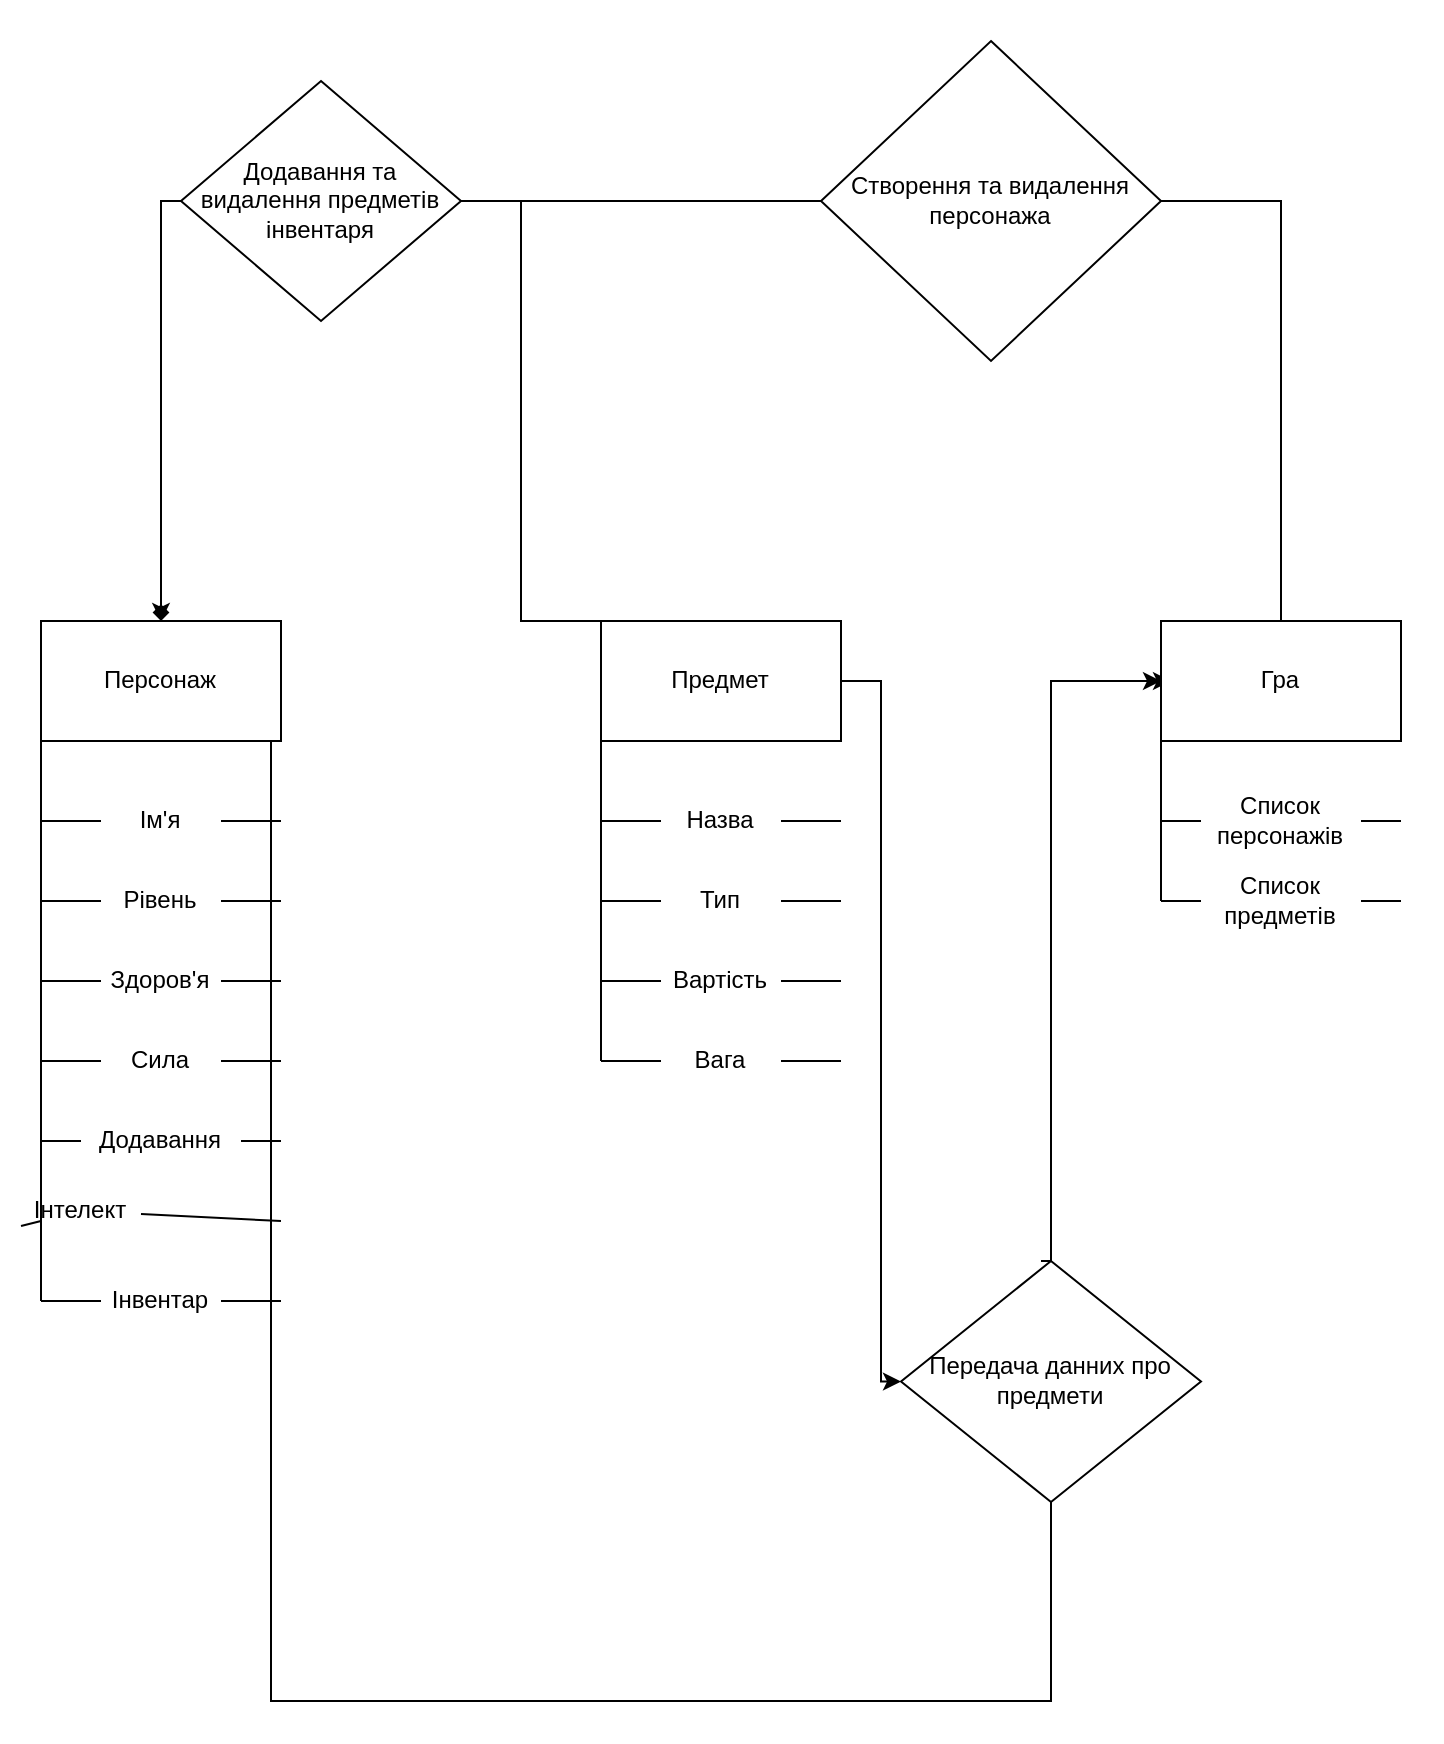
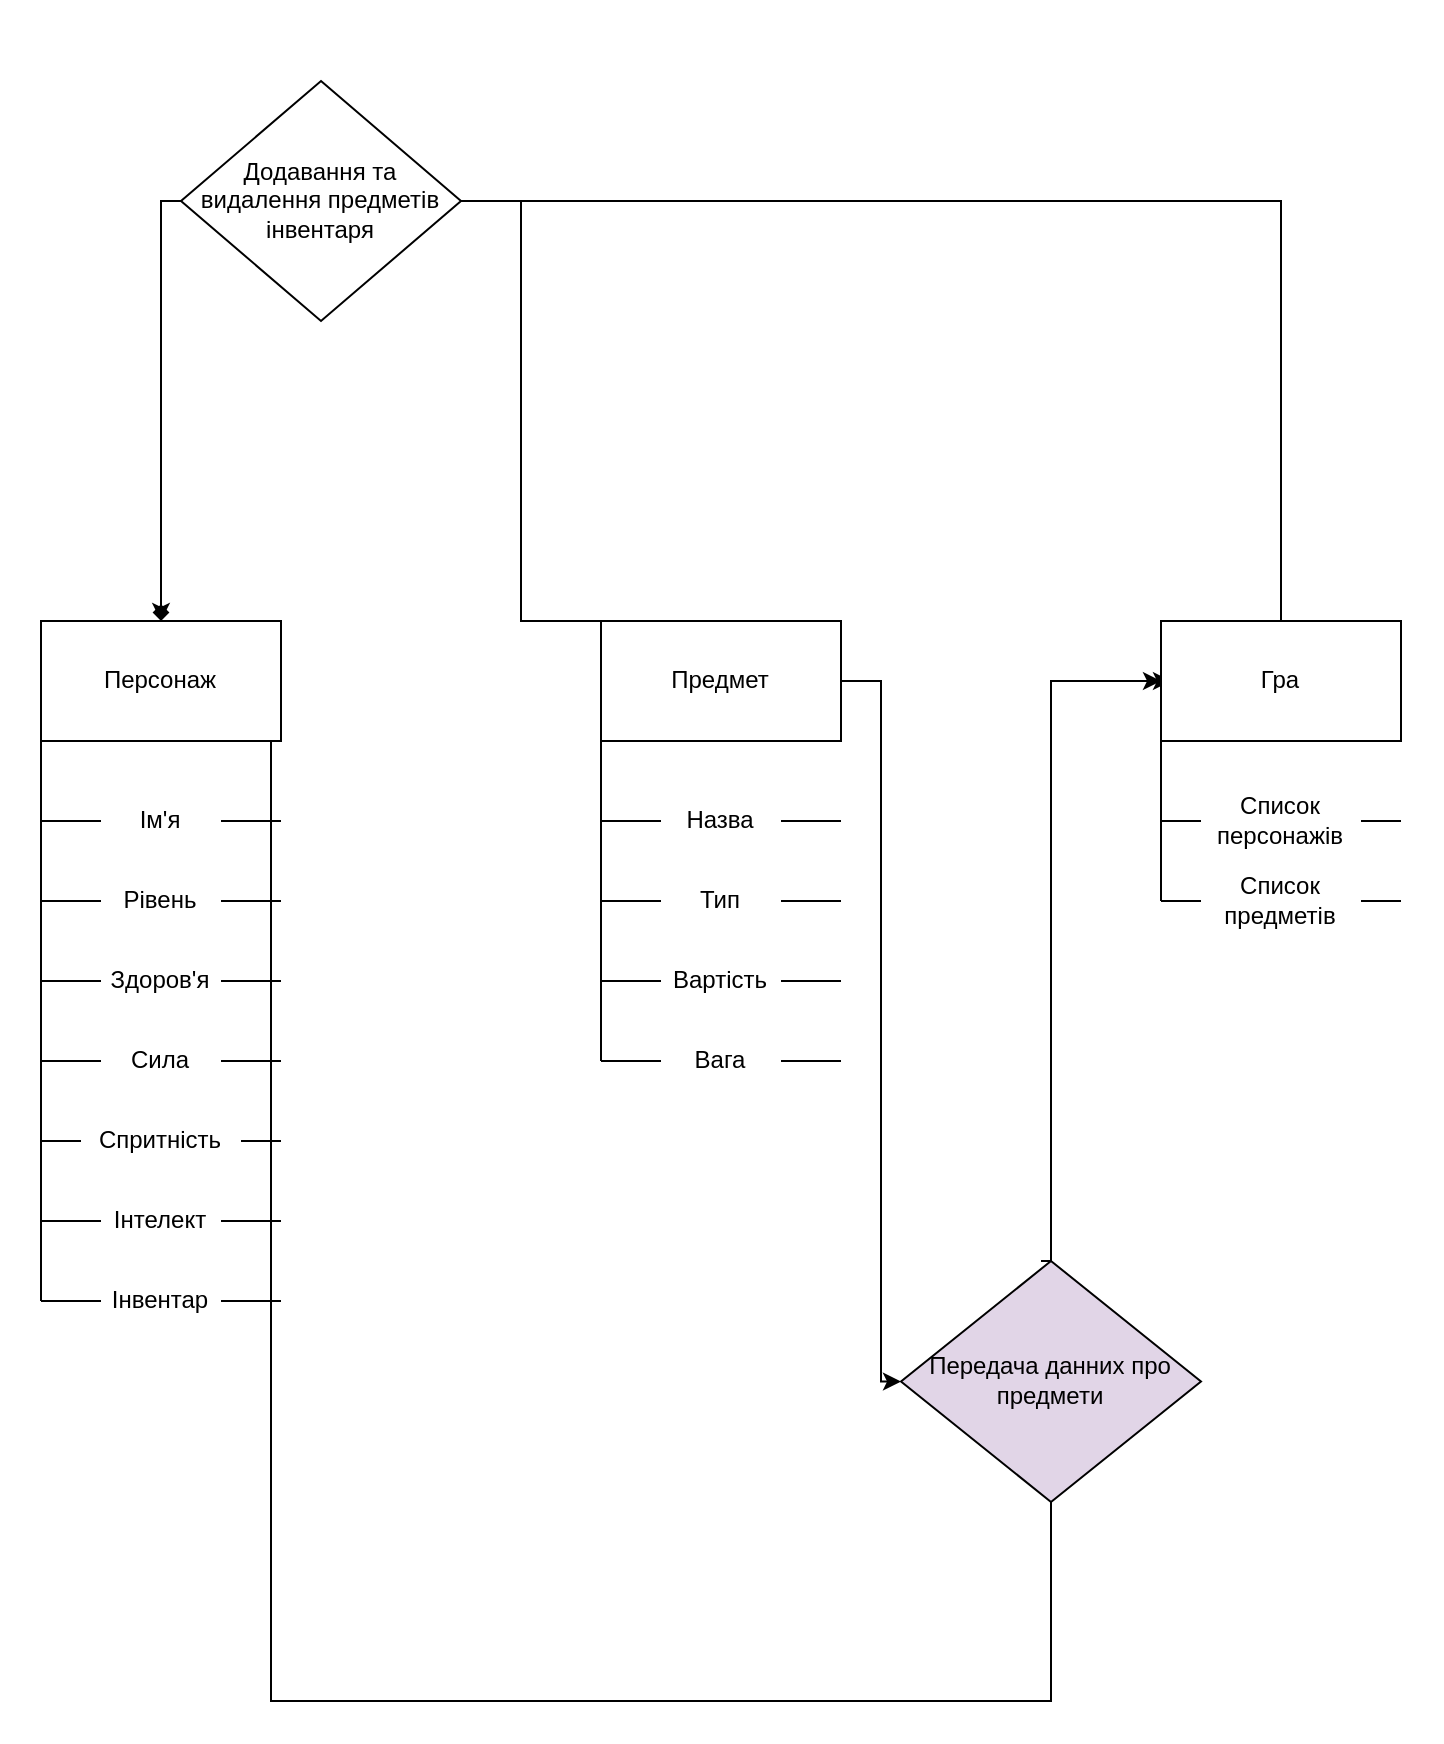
  <mxCell id="0" />
  <mxCell id="1" parent="0" />
  <mxCell id="2" style="edgeStyle=orthogonalEdgeStyle;rounded=0;orthogonalLoop=1;jettySize=auto;html=1;exitX=1;exitY=0.5;exitDx=0;exitDy=0;entryX=0;entryY=0.5;entryDx=0;entryDy=0;" edge="1" parent="1"><mxGeometry relative="1" as="geometry"><mxPoint x="135" y="340" as="sourcePoint" /><mxPoint x="585" y="340" as="targetPoint" /><Array as="points"><mxPoint x="135" y="850" /><mxPoint x="525" y="850" /><mxPoint x="525" y="340" /></Array></mxGeometry></mxCell>
  <mxCell id="3" value="Персонаж" style="rounded=0;whiteSpace=wrap;html=1;" vertex="1" parent="1"><mxGeometry x="20" y="310" width="120" height="60" as="geometry" /></mxCell>
  <mxCell id="4" value="" style="endArrow=none;html=1;rounded=0;entryX=0;entryY=1;entryDx=0;entryDy=0;" edge="1" parent="1" target="3"><mxGeometry width="50" height="50" relative="1" as="geometry"><mxPoint x="20" y="650" as="sourcePoint" /><mxPoint x="160" y="560" as="targetPoint" /></mxGeometry></mxCell>
  <mxCell id="5" value="" style="endArrow=none;html=1;rounded=0;" edge="1" parent="1" source="11"><mxGeometry width="50" height="50" relative="1" as="geometry"><mxPoint x="20" y="410" as="sourcePoint" /><mxPoint x="140" y="410" as="targetPoint" /></mxGeometry></mxCell>
  <mxCell id="6" value="" style="endArrow=none;html=1;rounded=0;" edge="1" parent="1" source="13"><mxGeometry width="50" height="50" relative="1" as="geometry"><mxPoint x="20" y="450" as="sourcePoint" /><mxPoint x="140" y="450" as="targetPoint" /></mxGeometry></mxCell>
  <mxCell id="7" value="" style="endArrow=none;html=1;rounded=0;" edge="1" parent="1" source="15"><mxGeometry width="50" height="50" relative="1" as="geometry"><mxPoint x="20" y="490" as="sourcePoint" /><mxPoint x="140" y="490" as="targetPoint" /></mxGeometry></mxCell>
  <mxCell id="8" value="" style="endArrow=none;html=1;rounded=0;" edge="1" parent="1" source="17"><mxGeometry width="50" height="50" relative="1" as="geometry"><mxPoint x="20" y="530" as="sourcePoint" /><mxPoint x="140" y="530" as="targetPoint" /></mxGeometry></mxCell>
  <mxCell id="9" value="" style="endArrow=none;html=1;rounded=0;" edge="1" parent="1"><mxGeometry width="50" height="50" relative="1" as="geometry"><mxPoint x="120" y="570" as="sourcePoint" /><mxPoint x="140" y="570" as="targetPoint" /></mxGeometry></mxCell>
  <mxCell id="10" value="" style="endArrow=none;html=1;rounded=0;" edge="1" parent="1" target="11"><mxGeometry width="50" height="50" relative="1" as="geometry"><mxPoint x="20" y="410" as="sourcePoint" /><mxPoint x="140" y="410" as="targetPoint" /></mxGeometry></mxCell>
  <mxCell id="11" value="Ім'я" style="text;html=1;align=center;verticalAlign=middle;whiteSpace=wrap;rounded=0;" vertex="1" parent="1"><mxGeometry x="50" y="400" width="60" height="20" as="geometry" /></mxCell>
  <mxCell id="12" value="" style="endArrow=none;html=1;rounded=0;" edge="1" parent="1" target="13"><mxGeometry width="50" height="50" relative="1" as="geometry"><mxPoint x="20" y="450" as="sourcePoint" /><mxPoint x="140" y="450" as="targetPoint" /></mxGeometry></mxCell>
  <mxCell id="13" value="Рівень" style="text;html=1;align=center;verticalAlign=middle;whiteSpace=wrap;rounded=0;" vertex="1" parent="1"><mxGeometry x="50" y="440" width="60" height="20" as="geometry" /></mxCell>
  <mxCell id="14" value="" style="endArrow=none;html=1;rounded=0;" edge="1" parent="1" target="15"><mxGeometry width="50" height="50" relative="1" as="geometry"><mxPoint x="20" y="490" as="sourcePoint" /><mxPoint x="140" y="490" as="targetPoint" /></mxGeometry></mxCell>
  <mxCell id="15" value="Здоров'я" style="text;html=1;align=center;verticalAlign=middle;whiteSpace=wrap;rounded=0;" vertex="1" parent="1"><mxGeometry x="50" y="480" width="60" height="20" as="geometry" /></mxCell>
  <mxCell id="16" value="" style="endArrow=none;html=1;rounded=0;" edge="1" parent="1" target="17"><mxGeometry width="50" height="50" relative="1" as="geometry"><mxPoint x="20" y="530" as="sourcePoint" /><mxPoint x="140" y="530" as="targetPoint" /></mxGeometry></mxCell>
  <mxCell id="17" value="Сила" style="text;html=1;align=center;verticalAlign=middle;whiteSpace=wrap;rounded=0;" vertex="1" parent="1"><mxGeometry x="50" y="520" width="60" height="20" as="geometry" /></mxCell>
  <mxCell id="18" value="" style="endArrow=none;html=1;rounded=0;" edge="1" parent="1" source="22"><mxGeometry width="50" height="50" relative="1" as="geometry"><mxPoint x="20" y="610" as="sourcePoint" /><mxPoint x="140" y="610" as="targetPoint" /></mxGeometry></mxCell>
  <mxCell id="19" value="" style="endArrow=none;html=1;rounded=0;" edge="1" parent="1"><mxGeometry width="50" height="50" relative="1" as="geometry"><mxPoint x="20" y="570" as="sourcePoint" /><mxPoint x="40" y="570" as="targetPoint" /></mxGeometry></mxCell>
- <mxCell id="20" value="Додавання" style="text;html=1;align=center;verticalAlign=middle;whiteSpace=wrap;rounded=0;" vertex="1" parent="1"><mxGeometry x="50" y="560" width="60" height="20" as="geometry" /></mxCell>
+ <mxCell id="20" value="Спритність" style="text;html=1;align=center;verticalAlign=middle;whiteSpace=wrap;rounded=0;" vertex="1" parent="1"><mxGeometry x="50" y="560" width="60" height="20" as="geometry" /></mxCell>
  <mxCell id="21" value="" style="endArrow=none;html=1;rounded=0;" edge="1" parent="1" target="22"><mxGeometry width="50" height="50" relative="1" as="geometry"><mxPoint x="20" y="610" as="sourcePoint" /><mxPoint x="140" y="610" as="targetPoint" /></mxGeometry></mxCell>
- <mxCell id="22" value="Інтелект" style="text;html=1;align=center;verticalAlign=middle;whiteSpace=wrap;rounded=0;" vertex="1" parent="1"><mxGeometry x="10" y="595" width="60" height="20" as="geometry" /></mxCell>
+ <mxCell id="22" value="Інтелект" style="text;html=1;align=center;verticalAlign=middle;whiteSpace=wrap;rounded=0;" vertex="1" parent="1"><mxGeometry x="50" y="600" width="60" height="20" as="geometry" /></mxCell>
  <mxCell id="23" value="" style="endArrow=none;html=1;rounded=0;" edge="1" parent="1" source="25"><mxGeometry width="50" height="50" relative="1" as="geometry"><mxPoint x="20" y="650" as="sourcePoint" /><mxPoint x="140" y="650" as="targetPoint" /></mxGeometry></mxCell>
  <mxCell id="24" value="" style="endArrow=none;html=1;rounded=0;" edge="1" parent="1" target="25"><mxGeometry width="50" height="50" relative="1" as="geometry"><mxPoint x="20" y="650" as="sourcePoint" /><mxPoint x="140" y="650" as="targetPoint" /></mxGeometry></mxCell>
  <mxCell id="25" value="Інвентар" style="text;html=1;align=center;verticalAlign=middle;whiteSpace=wrap;rounded=0;" vertex="1" parent="1"><mxGeometry x="50" y="640" width="60" height="20" as="geometry" /></mxCell>
  <mxCell id="26" style="edgeStyle=orthogonalEdgeStyle;rounded=0;orthogonalLoop=1;jettySize=auto;html=1;exitX=0;exitY=0.5;exitDx=0;exitDy=0;entryX=0.5;entryY=0;entryDx=0;entryDy=0;endArrow=diamond;" edge="1" parent="1" source="28" target="3"><mxGeometry relative="1" as="geometry"><mxPoint x="270" y="180" as="targetPoint" /><Array as="points"><mxPoint x="300" y="310" /><mxPoint x="260" y="310" /><mxPoint x="260" y="100" /><mxPoint x="80" y="100" /></Array></mxGeometry></mxCell>
  <mxCell id="27" style="edgeStyle=orthogonalEdgeStyle;rounded=0;orthogonalLoop=1;jettySize=auto;html=1;exitX=0.5;exitY=0;exitDx=0;exitDy=0;entryX=0;entryY=0.5;entryDx=0;entryDy=0;" edge="1" parent="1" target="43"><mxGeometry relative="1" as="geometry"><mxPoint x="520" y="629.97" as="sourcePoint" /><mxPoint x="575" y="339.97" as="targetPoint" /><Array as="points"><mxPoint x="525" y="630" /><mxPoint x="525" y="340" /></Array></mxGeometry></mxCell>
  <mxCell id="28" value="Предмет" style="rounded=0;whiteSpace=wrap;html=1;" vertex="1" parent="1"><mxGeometry x="300" y="310" width="120" height="60" as="geometry" /></mxCell>
  <mxCell id="29" value="" style="endArrow=none;html=1;rounded=0;entryX=0;entryY=1;entryDx=0;entryDy=0;" edge="1" parent="1" target="28"><mxGeometry width="50" height="50" relative="1" as="geometry"><mxPoint x="300" y="530" as="sourcePoint" /><mxPoint x="440" y="560" as="targetPoint" /></mxGeometry></mxCell>
  <mxCell id="30" value="" style="endArrow=none;html=1;rounded=0;" edge="1" parent="1" source="35"><mxGeometry width="50" height="50" relative="1" as="geometry"><mxPoint x="300" y="410" as="sourcePoint" /><mxPoint x="420" y="410" as="targetPoint" /></mxGeometry></mxCell>
  <mxCell id="31" value="" style="endArrow=none;html=1;rounded=0;" edge="1" parent="1" source="37"><mxGeometry width="50" height="50" relative="1" as="geometry"><mxPoint x="300" y="450" as="sourcePoint" /><mxPoint x="420" y="450" as="targetPoint" /></mxGeometry></mxCell>
  <mxCell id="32" value="" style="endArrow=none;html=1;rounded=0;" edge="1" parent="1" source="39"><mxGeometry width="50" height="50" relative="1" as="geometry"><mxPoint x="300" y="490" as="sourcePoint" /><mxPoint x="420" y="490" as="targetPoint" /></mxGeometry></mxCell>
  <mxCell id="33" value="" style="endArrow=none;html=1;rounded=0;" edge="1" parent="1" source="41"><mxGeometry width="50" height="50" relative="1" as="geometry"><mxPoint x="300" y="530" as="sourcePoint" /><mxPoint x="420" y="530" as="targetPoint" /></mxGeometry></mxCell>
  <mxCell id="34" value="" style="endArrow=none;html=1;rounded=0;" edge="1" parent="1" target="35"><mxGeometry width="50" height="50" relative="1" as="geometry"><mxPoint x="300" y="410" as="sourcePoint" /><mxPoint x="420" y="410" as="targetPoint" /></mxGeometry></mxCell>
  <mxCell id="35" value="Назва" style="text;html=1;align=center;verticalAlign=middle;whiteSpace=wrap;rounded=0;" vertex="1" parent="1"><mxGeometry x="330" y="400" width="60" height="20" as="geometry" /></mxCell>
  <mxCell id="36" value="" style="endArrow=none;html=1;rounded=0;" edge="1" parent="1" target="37"><mxGeometry width="50" height="50" relative="1" as="geometry"><mxPoint x="300" y="450" as="sourcePoint" /><mxPoint x="420" y="450" as="targetPoint" /></mxGeometry></mxCell>
  <mxCell id="37" value="Тип" style="text;html=1;align=center;verticalAlign=middle;whiteSpace=wrap;rounded=0;" vertex="1" parent="1"><mxGeometry x="330" y="440" width="60" height="20" as="geometry" /></mxCell>
  <mxCell id="38" value="" style="endArrow=none;html=1;rounded=0;" edge="1" parent="1" target="39"><mxGeometry width="50" height="50" relative="1" as="geometry"><mxPoint x="300" y="490" as="sourcePoint" /><mxPoint x="420" y="490" as="targetPoint" /></mxGeometry></mxCell>
  <mxCell id="39" value="Вартість" style="text;html=1;align=center;verticalAlign=middle;whiteSpace=wrap;rounded=0;" vertex="1" parent="1"><mxGeometry x="330" y="480" width="60" height="20" as="geometry" /></mxCell>
  <mxCell id="40" value="" style="endArrow=none;html=1;rounded=0;" edge="1" parent="1" target="41"><mxGeometry width="50" height="50" relative="1" as="geometry"><mxPoint x="300" y="530" as="sourcePoint" /><mxPoint x="420" y="530" as="targetPoint" /></mxGeometry></mxCell>
  <mxCell id="41" value="Вага" style="text;html=1;align=center;verticalAlign=middle;whiteSpace=wrap;rounded=0;" vertex="1" parent="1"><mxGeometry x="330" y="520" width="60" height="20" as="geometry" /></mxCell>
  <mxCell id="42" style="edgeStyle=orthogonalEdgeStyle;rounded=0;orthogonalLoop=1;jettySize=auto;html=1;exitX=0.5;exitY=0;exitDx=0;exitDy=0;entryX=0.5;entryY=0;entryDx=0;entryDy=0;" edge="1" parent="1" source="43" target="3"><mxGeometry relative="1" as="geometry"><Array as="points"><mxPoint x="640" y="100" /><mxPoint x="80" y="100" /></Array></mxGeometry></mxCell>
  <mxCell id="43" value="Гра" style="rounded=0;whiteSpace=wrap;html=1;" vertex="1" parent="1"><mxGeometry x="580" y="310" width="120" height="60" as="geometry" /></mxCell>
  <mxCell id="44" value="" style="endArrow=none;html=1;rounded=0;" edge="1" parent="1"><mxGeometry width="50" height="50" relative="1" as="geometry"><mxPoint x="680" y="410" as="sourcePoint" /><mxPoint x="700" y="410" as="targetPoint" /></mxGeometry></mxCell>
  <mxCell id="45" value="" style="endArrow=none;html=1;rounded=0;" edge="1" parent="1"><mxGeometry width="50" height="50" relative="1" as="geometry"><mxPoint x="680" y="450" as="sourcePoint" /><mxPoint x="700" y="450" as="targetPoint" /></mxGeometry></mxCell>
  <mxCell id="46" value="" style="endArrow=none;html=1;rounded=0;" edge="1" parent="1"><mxGeometry width="50" height="50" relative="1" as="geometry"><mxPoint x="580" y="410" as="sourcePoint" /><mxPoint x="600" y="410" as="targetPoint" /></mxGeometry></mxCell>
  <mxCell id="47" value="Список персонажів" style="text;html=1;align=center;verticalAlign=middle;whiteSpace=wrap;rounded=0;" vertex="1" parent="1"><mxGeometry x="610" y="400" width="60" height="20" as="geometry" /></mxCell>
  <mxCell id="48" value="" style="endArrow=none;html=1;rounded=0;" edge="1" parent="1"><mxGeometry width="50" height="50" relative="1" as="geometry"><mxPoint x="580" y="450" as="sourcePoint" /><mxPoint x="600" y="450" as="targetPoint" /></mxGeometry></mxCell>
  <mxCell id="49" value="Список предметів" style="text;html=1;align=center;verticalAlign=middle;whiteSpace=wrap;rounded=0;" vertex="1" parent="1"><mxGeometry x="610" y="440" width="60" height="20" as="geometry" /></mxCell>
  <mxCell id="50" value="" style="endArrow=none;html=1;rounded=0;entryX=0;entryY=1;entryDx=0;entryDy=0;" edge="1" parent="1" target="43"><mxGeometry width="50" height="50" relative="1" as="geometry"><mxPoint x="580" y="450" as="sourcePoint" /><mxPoint x="660" y="380" as="targetPoint" /></mxGeometry></mxCell>
  <mxCell id="51" value="Додавання та видалення предметів інвентаря" style="rhombus;whiteSpace=wrap;html=1;" vertex="1" parent="1"><mxGeometry x="90" y="40" width="140" height="120" as="geometry" /></mxCell>
- <mxCell id="52" value="Створення та видалення персонажа" style="rhombus;whiteSpace=wrap;html=1;" vertex="1" parent="1"><mxGeometry x="410" y="20" width="170" height="160" as="geometry" /></mxCell>
  <mxCell id="53" value="" style="edgeStyle=orthogonalEdgeStyle;rounded=0;orthogonalLoop=1;jettySize=auto;html=1;exitX=1;exitY=0.5;exitDx=0;exitDy=0;entryX=0;entryY=0.5;entryDx=0;entryDy=0;" edge="1" parent="1" source="28" target="54"><mxGeometry relative="1" as="geometry"><mxPoint x="420" y="340" as="sourcePoint" /><mxPoint x="580" y="340" as="targetPoint" /><Array as="points"><mxPoint x="440" y="340" /><mxPoint x="440" y="690" /></Array></mxGeometry></mxCell>
- <mxCell id="54" value="Передача данних про предмети" style="rhombus;whiteSpace=wrap;html=1;" vertex="1" parent="1"><mxGeometry x="450" y="630" width="150" height="120.5" as="geometry" /></mxCell>
+ <mxCell id="54" value="Передача данних про предмети" style="rhombus;whiteSpace=wrap;html=1;fillColor=#e1d5e7;" vertex="1" parent="1"><mxGeometry x="450" y="630" width="150" height="120.5" as="geometry" /></mxCell>
